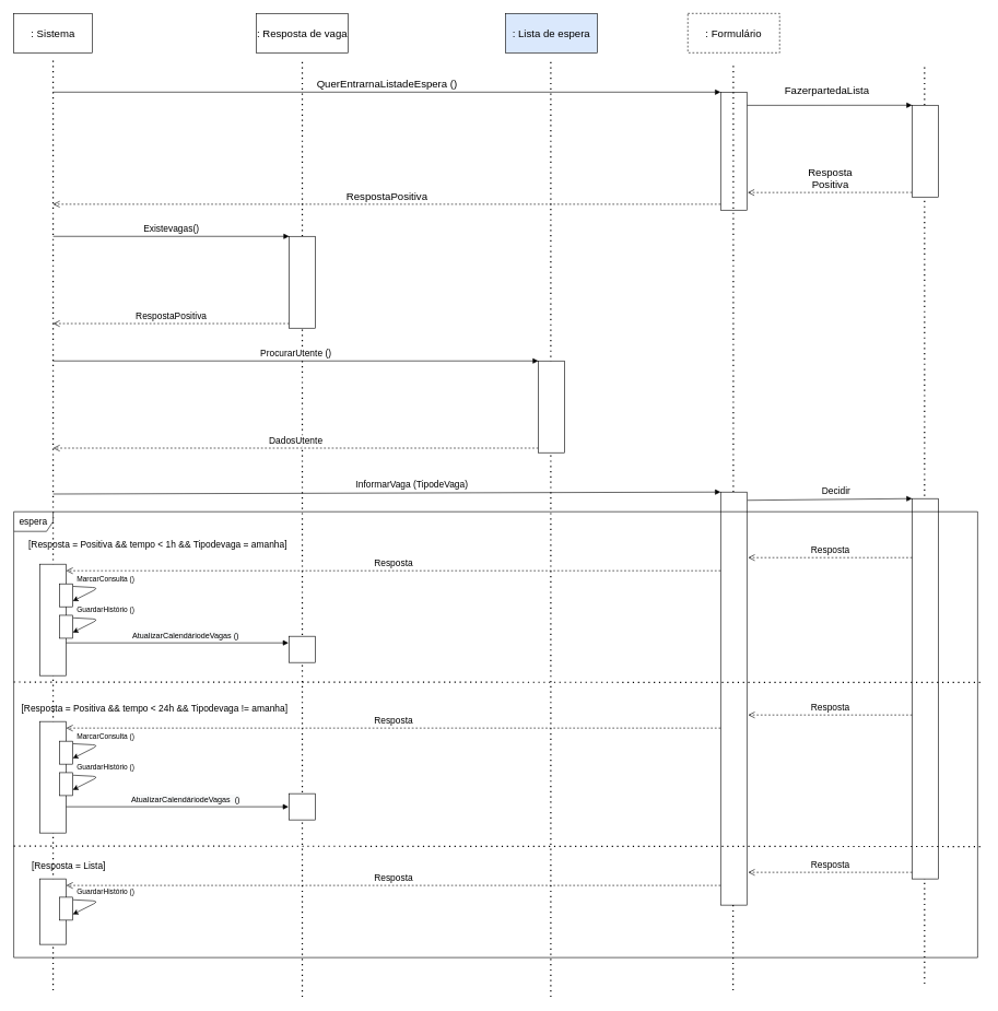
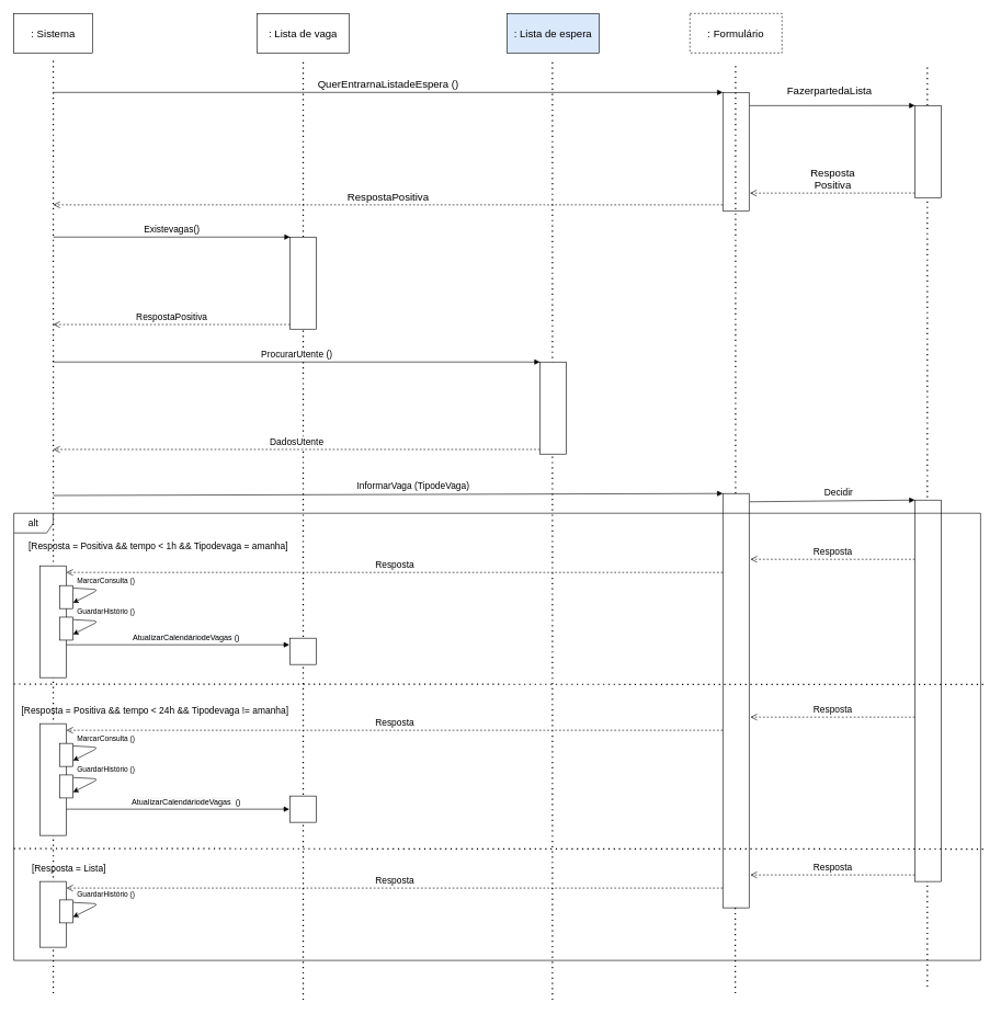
  <mxCell id="0" />
  <mxCell id="1" parent="0" />
  <mxCell id="2" value=": Sistema" style="rounded=0;whiteSpace=wrap;html=1;fontSize=16;" parent="1" vertex="1"><mxGeometry x="20" y="20" width="120" height="60" as="geometry" /></mxCell>
  <mxCell id="3" value="" style="endArrow=none;dashed=1;html=1;dashPattern=1 3;strokeWidth=2;fontSize=16;" parent="1" edge="1"><mxGeometry width="50" height="50" relative="1" as="geometry"><mxPoint x="80" y="1510" as="sourcePoint" /><mxPoint x="80" y="90" as="targetPoint" /></mxGeometry></mxCell>
- <mxCell id="4" value=": Resposta de vaga" style="rounded=0;whiteSpace=wrap;html=1;fontSize=16;" parent="1" vertex="1"><mxGeometry x="390" y="20" width="140" height="60" as="geometry" /></mxCell>
+ <mxCell id="4" value=": Lista de vaga" style="rounded=0;whiteSpace=wrap;html=1;fontSize=16;" parent="1" vertex="1"><mxGeometry x="390" y="20" width="140" height="60" as="geometry" /></mxCell>
  <mxCell id="5" value="" style="endArrow=none;dashed=1;html=1;dashPattern=1 3;strokeWidth=2;fontSize=16;" parent="1" source="14" edge="1"><mxGeometry width="50" height="50" relative="1" as="geometry"><mxPoint x="460" y="1000" as="sourcePoint" /><mxPoint x="460" y="90" as="targetPoint" /></mxGeometry></mxCell>
  <mxCell id="6" value=": Lista de espera" style="rounded=0;whiteSpace=wrap;html=1;fontSize=16;fillColor=#dae8fc;" parent="1" vertex="1"><mxGeometry x="770" y="20" width="140" height="60" as="geometry" /></mxCell>
  <mxCell id="7" value="" style="endArrow=none;dashed=1;html=1;dashPattern=1 3;strokeWidth=2;fontSize=16;" parent="1" edge="1"><mxGeometry width="50" height="50" relative="1" as="geometry"><mxPoint x="839" y="1520" as="sourcePoint" /><mxPoint x="839" y="90" as="targetPoint" /></mxGeometry></mxCell>
  <mxCell id="8" value="" style="endArrow=none;dashed=1;html=1;dashPattern=1 3;strokeWidth=2;fontSize=16;" parent="1" source="24" edge="1"><mxGeometry width="50" height="50" relative="1" as="geometry"><mxPoint x="1409" y="1160" as="sourcePoint" /><mxPoint x="1409" y="100" as="targetPoint" /></mxGeometry></mxCell>
  <mxCell id="9" value="" style="html=1;points=[];perimeter=orthogonalPerimeter;strokeColor=#000000;fontSize=16;" parent="1" vertex="1"><mxGeometry x="1098" y="140" width="40" height="180" as="geometry" /></mxCell>
  <mxCell id="10" value="QuerEntrarnaListadeEspera ()" style="html=1;verticalAlign=bottom;endArrow=block;entryX=0;entryY=0;fontSize=16;" parent="1" target="9" edge="1"><mxGeometry relative="1" as="geometry"><mxPoint x="80" y="140" as="sourcePoint" /></mxGeometry></mxCell>
  <mxCell id="11" value="RespostaPositiva" style="html=1;verticalAlign=bottom;endArrow=open;dashed=1;endSize=8;exitX=0;exitY=0.95;fontSize=16;" parent="1" source="9" edge="1"><mxGeometry relative="1" as="geometry"><mxPoint x="80" y="311" as="targetPoint" /></mxGeometry></mxCell>
  <mxCell id="12" value="Existevagas()" style="html=1;verticalAlign=bottom;endArrow=block;entryX=0;entryY=0;fontSize=14;" parent="1" target="14" edge="1"><mxGeometry relative="1" as="geometry"><mxPoint x="80" y="360" as="sourcePoint" /></mxGeometry></mxCell>
  <mxCell id="13" value="RespostaPositiva" style="html=1;verticalAlign=bottom;endArrow=open;dashed=1;endSize=8;exitX=0;exitY=0.95;fontSize=14;" parent="1" source="14" edge="1"><mxGeometry relative="1" as="geometry"><mxPoint x="80" y="493" as="targetPoint" /></mxGeometry></mxCell>
  <mxCell id="14" value="" style="html=1;points=[];perimeter=orthogonalPerimeter;strokeColor=#000000;" parent="1" vertex="1"><mxGeometry x="440" y="360" width="40" height="140" as="geometry" /></mxCell>
  <mxCell id="15" value="" style="endArrow=none;dashed=1;html=1;dashPattern=1 3;strokeWidth=2;fontSize=16;" parent="1" target="14" edge="1"><mxGeometry width="50" height="50" relative="1" as="geometry"><mxPoint x="460" y="1520" as="sourcePoint" /><mxPoint x="460" y="90" as="targetPoint" /></mxGeometry></mxCell>
  <mxCell id="16" value="ProcurarUtente ()" style="html=1;verticalAlign=bottom;endArrow=block;entryX=0;entryY=0;fontSize=14;" parent="1" target="18" edge="1"><mxGeometry relative="1" as="geometry"><mxPoint x="80" y="550" as="sourcePoint" /></mxGeometry></mxCell>
  <mxCell id="17" value="DadosUtente" style="html=1;verticalAlign=bottom;endArrow=open;dashed=1;endSize=8;exitX=0;exitY=0.95;fontSize=14;" parent="1" source="18" edge="1"><mxGeometry relative="1" as="geometry"><mxPoint x="80" y="683" as="targetPoint" /></mxGeometry></mxCell>
  <mxCell id="18" value="" style="html=1;points=[];perimeter=orthogonalPerimeter;strokeColor=#000000;" parent="1" vertex="1"><mxGeometry x="820" y="550" width="40" height="140" as="geometry" /></mxCell>
  <mxCell id="19" value="InformarVaga (TipodeVaga)" style="html=1;verticalAlign=bottom;endArrow=block;entryX=0;entryY=0;fontSize=14;" parent="1" target="26" edge="1"><mxGeometry x="0.075" y="1" relative="1" as="geometry"><mxPoint x="80" y="753" as="sourcePoint" /><mxPoint as="offset" /></mxGeometry></mxCell>
  <mxCell id="20" value=": Formulário" style="rounded=0;whiteSpace=wrap;html=1;fontSize=16;dashed=1;" parent="1" vertex="1"><mxGeometry x="1048" y="20" width="140" height="60" as="geometry" /></mxCell>
  <mxCell id="21" value="" style="endArrow=none;dashed=1;html=1;dashPattern=1 3;strokeWidth=2;fontSize=16;" parent="1" source="26" edge="1"><mxGeometry width="50" height="50" relative="1" as="geometry"><mxPoint x="1117.41" y="1170" as="sourcePoint" /><mxPoint x="1117.41" y="100" as="targetPoint" /></mxGeometry></mxCell>
  <mxCell id="22" value="FazerpartedaLista" style="html=1;verticalAlign=bottom;endArrow=block;entryX=0;entryY=0;fontSize=16;exitX=1.014;exitY=0.112;exitDx=0;exitDy=0;exitPerimeter=0;" parent="1" source="9" target="24" edge="1"><mxGeometry x="-0.034" y="10" relative="1" as="geometry"><mxPoint x="1138" y="150" as="sourcePoint" /><mxPoint as="offset" /></mxGeometry></mxCell>
  <mxCell id="23" value="Resposta&lt;br&gt;Positiva" style="html=1;verticalAlign=bottom;endArrow=open;dashed=1;endSize=8;exitX=0;exitY=0.95;fontSize=16;entryX=1.033;entryY=0.851;entryDx=0;entryDy=0;entryPerimeter=0;" parent="1" source="24" target="9" edge="1"><mxGeometry relative="1" as="geometry"><mxPoint x="1138" y="283" as="targetPoint" /></mxGeometry></mxCell>
  <mxCell id="24" value="" style="html=1;points=[];perimeter=orthogonalPerimeter;strokeColor=#000000;fontSize=16;" parent="1" vertex="1"><mxGeometry x="1390" y="160" width="40" height="140" as="geometry" /></mxCell>
  <mxCell id="25" value="" style="endArrow=none;dashed=1;html=1;dashPattern=1 3;strokeWidth=2;fontSize=16;" parent="1" target="24" edge="1"><mxGeometry width="50" height="50" relative="1" as="geometry"><mxPoint x="1409" y="1500" as="sourcePoint" /><mxPoint x="1409" y="100" as="targetPoint" /></mxGeometry></mxCell>
  <mxCell id="26" value="" style="html=1;points=[];perimeter=orthogonalPerimeter;strokeColor=#000000;" parent="1" vertex="1"><mxGeometry x="1098" y="750" width="40" height="630" as="geometry" /></mxCell>
  <mxCell id="27" value="" style="endArrow=none;dashed=1;html=1;dashPattern=1 3;strokeWidth=2;fontSize=16;" parent="1" edge="1"><mxGeometry width="50" height="50" relative="1" as="geometry"><mxPoint x="1117" y="1510" as="sourcePoint" /><mxPoint x="1117" y="1380" as="targetPoint" /></mxGeometry></mxCell>
  <mxCell id="28" value="Decidir" style="html=1;verticalAlign=bottom;endArrow=block;entryX=0;entryY=0;fontSize=14;exitX=1.026;exitY=0.02;exitDx=0;exitDy=0;exitPerimeter=0;" parent="1" source="26" target="29" edge="1"><mxGeometry x="0.075" y="1" relative="1" as="geometry"><mxPoint x="1141.6" y="760" as="sourcePoint" /><mxPoint as="offset" /></mxGeometry></mxCell>
  <mxCell id="29" value="" style="html=1;points=[];perimeter=orthogonalPerimeter;strokeColor=#000000;" parent="1" vertex="1"><mxGeometry x="1390" y="760" width="40" height="580" as="geometry" /></mxCell>
- <mxCell id="30" value="espera" style="shape=umlFrame;whiteSpace=wrap;html=1;fontSize=14;" parent="1" vertex="1"><mxGeometry x="20" y="780" width="1470" height="680" as="geometry" /></mxCell>
+ <mxCell id="30" value="alt" style="shape=umlFrame;whiteSpace=wrap;html=1;fontSize=14;" parent="1" vertex="1"><mxGeometry x="20" y="780" width="1470" height="680" as="geometry" /></mxCell>
  <mxCell id="31" value="[Resposta = Positiva &amp;amp;&amp;amp; tempo &amp;lt; 1h &amp;amp;&amp;amp; Tipodevaga = amanha]" style="text;html=1;strokeColor=none;fillColor=none;align=center;verticalAlign=middle;whiteSpace=wrap;rounded=0;fontSize=14;" parent="1" vertex="1"><mxGeometry x="40" y="820" width="400" height="20" as="geometry" /></mxCell>
  <mxCell id="32" value="[Resposta = Positiva &amp;amp;&amp;amp; tempo &amp;lt; 24h &amp;amp;&amp;amp; Tipodevaga != amanha]" style="text;html=1;strokeColor=none;fillColor=none;align=center;verticalAlign=middle;whiteSpace=wrap;rounded=0;fontSize=14;" parent="1" vertex="1"><mxGeometry x="30" y="1070" width="410" height="20" as="geometry" /></mxCell>
  <mxCell id="33" value="Resposta" style="html=1;verticalAlign=bottom;endArrow=open;dashed=1;endSize=8;fontSize=14;" parent="1" edge="1"><mxGeometry relative="1" as="geometry"><mxPoint x="1140" y="850" as="targetPoint" /><mxPoint x="1390" y="850" as="sourcePoint" /></mxGeometry></mxCell>
  <mxCell id="34" value="Resposta" style="html=1;verticalAlign=bottom;endArrow=open;dashed=1;endSize=8;fontSize=14;" parent="1" edge="1"><mxGeometry relative="1" as="geometry"><mxPoint x="100" y="870" as="targetPoint" /><mxPoint x="1098" y="870" as="sourcePoint" /></mxGeometry></mxCell>
  <mxCell id="35" value="" style="html=1;points=[];perimeter=orthogonalPerimeter;strokeColor=#000000;" parent="1" vertex="1"><mxGeometry x="60" y="860" width="40" height="170" as="geometry" /></mxCell>
  <mxCell id="36" value="" style="rounded=0;whiteSpace=wrap;html=1;fillColor=#FFFFFF;gradientColor=none;" parent="1" vertex="1"><mxGeometry x="90" y="937.97" width="20" height="35" as="geometry" /></mxCell>
  <mxCell id="37" value="" style="endArrow=classic;html=1;exitX=1.031;exitY=0.111;exitDx=0;exitDy=0;entryX=1;entryY=0.75;entryDx=0;entryDy=0;exitPerimeter=0;" parent="1" source="36" target="36" edge="1"><mxGeometry width="50" height="50" relative="1" as="geometry"><mxPoint x="30" y="972.97" as="sourcePoint" /><mxPoint x="180" y="952.97" as="targetPoint" /><Array as="points"><mxPoint x="150" y="943.97" /></Array></mxGeometry></mxCell>
  <mxCell id="38" value="GuardarHistório ()" style="edgeLabel;html=1;align=center;verticalAlign=middle;resizable=0;points=[];fontSize=11;" parent="37" vertex="1" connectable="0"><mxGeometry x="-0.61" relative="1" as="geometry"><mxPoint x="32.74" y="-12.74" as="offset" /></mxGeometry></mxCell>
  <mxCell id="39" value="&lt;span style=&quot;font-size: 12px ; text-align: left ; background-color: rgb(248 , 249 , 250)&quot;&gt;AtualizarCalendáriodeVagas ()&lt;/span&gt;" style="html=1;verticalAlign=bottom;endArrow=block;fontSize=14;" parent="1" edge="1"><mxGeometry x="0.075" y="1" relative="1" as="geometry"><mxPoint x="100" y="980" as="sourcePoint" /><mxPoint x="439" y="980" as="targetPoint" /><mxPoint as="offset" /></mxGeometry></mxCell>
  <mxCell id="40" value="" style="html=1;points=[];perimeter=orthogonalPerimeter;strokeColor=#000000;" parent="1" vertex="1"><mxGeometry x="440" y="970" width="40" height="40" as="geometry" /></mxCell>
  <mxCell id="41" value="" style="rounded=0;whiteSpace=wrap;html=1;fillColor=#FFFFFF;gradientColor=none;" parent="1" vertex="1"><mxGeometry x="90" y="890" width="20" height="35" as="geometry" /></mxCell>
  <mxCell id="42" value="" style="endArrow=classic;html=1;exitX=1.031;exitY=0.111;exitDx=0;exitDy=0;entryX=1;entryY=0.75;entryDx=0;entryDy=0;exitPerimeter=0;" parent="1" source="41" target="41" edge="1"><mxGeometry width="50" height="50" relative="1" as="geometry"><mxPoint x="30" y="925" as="sourcePoint" /><mxPoint x="180" y="905" as="targetPoint" /><Array as="points"><mxPoint x="150" y="896" /></Array></mxGeometry></mxCell>
  <mxCell id="43" value="MarcarConsulta ()" style="edgeLabel;html=1;align=center;verticalAlign=middle;resizable=0;points=[];fontSize=11;" parent="42" vertex="1" connectable="0"><mxGeometry x="-0.61" relative="1" as="geometry"><mxPoint x="32.74" y="-12.74" as="offset" /></mxGeometry></mxCell>
  <mxCell id="44" value="Resposta" style="html=1;verticalAlign=bottom;endArrow=open;dashed=1;endSize=8;fontSize=14;" parent="1" edge="1"><mxGeometry relative="1" as="geometry"><mxPoint x="1140" y="1090" as="targetPoint" /><mxPoint x="1390" y="1090" as="sourcePoint" /></mxGeometry></mxCell>
  <mxCell id="45" value="Resposta" style="html=1;verticalAlign=bottom;endArrow=open;dashed=1;endSize=8;fontSize=14;" parent="1" edge="1"><mxGeometry relative="1" as="geometry"><mxPoint x="100" y="1110" as="targetPoint" /><mxPoint x="1098" y="1110" as="sourcePoint" /></mxGeometry></mxCell>
  <mxCell id="46" value="" style="html=1;points=[];perimeter=orthogonalPerimeter;strokeColor=#000000;" parent="1" vertex="1"><mxGeometry x="60" y="1100" width="40" height="170" as="geometry" /></mxCell>
  <mxCell id="47" value="" style="rounded=0;whiteSpace=wrap;html=1;fillColor=#FFFFFF;gradientColor=none;" parent="1" vertex="1"><mxGeometry x="90" y="1177.97" width="20" height="35" as="geometry" /></mxCell>
  <mxCell id="48" value="" style="endArrow=classic;html=1;exitX=1.031;exitY=0.111;exitDx=0;exitDy=0;entryX=1;entryY=0.75;entryDx=0;entryDy=0;exitPerimeter=0;" parent="1" source="47" target="47" edge="1"><mxGeometry width="50" height="50" relative="1" as="geometry"><mxPoint x="30" y="1212.97" as="sourcePoint" /><mxPoint x="180" y="1192.97" as="targetPoint" /><Array as="points"><mxPoint x="150" y="1183.97" /></Array></mxGeometry></mxCell>
  <mxCell id="49" value="GuardarHistório ()" style="edgeLabel;html=1;align=center;verticalAlign=middle;resizable=0;points=[];fontSize=11;" parent="48" vertex="1" connectable="0"><mxGeometry x="-0.61" relative="1" as="geometry"><mxPoint x="32.74" y="-12.74" as="offset" /></mxGeometry></mxCell>
  <mxCell id="50" value="&lt;span style=&quot;font-size: 12px ; text-align: left ; background-color: rgb(248 , 249 , 250)&quot;&gt;AtualizarCalendáriodeVagas&amp;nbsp; ()&lt;/span&gt;" style="html=1;verticalAlign=bottom;endArrow=block;fontSize=14;" parent="1" edge="1"><mxGeometry x="0.075" y="1" relative="1" as="geometry"><mxPoint x="100" y="1230" as="sourcePoint" /><mxPoint x="439" y="1230" as="targetPoint" /><mxPoint as="offset" /></mxGeometry></mxCell>
  <mxCell id="51" value="" style="html=1;points=[];perimeter=orthogonalPerimeter;strokeColor=#000000;" parent="1" vertex="1"><mxGeometry x="440" y="1210" width="40" height="40" as="geometry" /></mxCell>
  <mxCell id="52" value="" style="rounded=0;whiteSpace=wrap;html=1;fillColor=#FFFFFF;gradientColor=none;" parent="1" vertex="1"><mxGeometry x="90" y="1130" width="20" height="35" as="geometry" /></mxCell>
  <mxCell id="53" value="" style="endArrow=classic;html=1;exitX=1.031;exitY=0.111;exitDx=0;exitDy=0;entryX=1;entryY=0.75;entryDx=0;entryDy=0;exitPerimeter=0;" parent="1" source="52" target="52" edge="1"><mxGeometry width="50" height="50" relative="1" as="geometry"><mxPoint x="30" y="1165" as="sourcePoint" /><mxPoint x="180" y="1145" as="targetPoint" /><Array as="points"><mxPoint x="150" y="1136" /></Array></mxGeometry></mxCell>
  <mxCell id="54" value="MarcarConsulta ()" style="edgeLabel;html=1;align=center;verticalAlign=middle;resizable=0;points=[];fontSize=11;" parent="53" vertex="1" connectable="0"><mxGeometry x="-0.61" relative="1" as="geometry"><mxPoint x="32.74" y="-12.74" as="offset" /></mxGeometry></mxCell>
  <mxCell id="55" value="[Resposta = Lista]" style="text;html=1;strokeColor=none;fillColor=none;align=center;verticalAlign=middle;whiteSpace=wrap;rounded=0;fontSize=14;" parent="1" vertex="1"><mxGeometry x="30" y="1310" width="148" height="20" as="geometry" /></mxCell>
  <mxCell id="56" value="Resposta" style="html=1;verticalAlign=bottom;endArrow=open;dashed=1;endSize=8;fontSize=14;" parent="1" edge="1"><mxGeometry relative="1" as="geometry"><mxPoint x="1140" y="1330" as="targetPoint" /><mxPoint x="1390" y="1330" as="sourcePoint" /></mxGeometry></mxCell>
  <mxCell id="57" value="Resposta" style="html=1;verticalAlign=bottom;endArrow=open;dashed=1;endSize=8;fontSize=14;" parent="1" edge="1"><mxGeometry relative="1" as="geometry"><mxPoint x="100" y="1350" as="targetPoint" /><mxPoint x="1098" y="1350" as="sourcePoint" /></mxGeometry></mxCell>
  <mxCell id="58" value="" style="html=1;points=[];perimeter=orthogonalPerimeter;strokeColor=#000000;" parent="1" vertex="1"><mxGeometry x="60" y="1340" width="40" height="100" as="geometry" /></mxCell>
  <mxCell id="59" value="" style="rounded=0;whiteSpace=wrap;html=1;fillColor=#FFFFFF;gradientColor=none;" parent="1" vertex="1"><mxGeometry x="90" y="1367.97" width="20" height="35" as="geometry" /></mxCell>
  <mxCell id="60" value="" style="endArrow=classic;html=1;exitX=1.031;exitY=0.111;exitDx=0;exitDy=0;entryX=1;entryY=0.75;entryDx=0;entryDy=0;exitPerimeter=0;" parent="1" source="59" target="59" edge="1"><mxGeometry width="50" height="50" relative="1" as="geometry"><mxPoint x="30" y="1402.97" as="sourcePoint" /><mxPoint x="180" y="1382.97" as="targetPoint" /><Array as="points"><mxPoint x="150" y="1373.97" /></Array></mxGeometry></mxCell>
  <mxCell id="61" value="GuardarHistório ()" style="edgeLabel;html=1;align=center;verticalAlign=middle;resizable=0;points=[];fontSize=11;" parent="60" vertex="1" connectable="0"><mxGeometry x="-0.61" relative="1" as="geometry"><mxPoint x="32.74" y="-12.74" as="offset" /></mxGeometry></mxCell>
  <mxCell id="62" value="" style="endArrow=none;dashed=1;html=1;dashPattern=1 3;strokeWidth=2;exitX=0;exitY=0.382;exitDx=0;exitDy=0;exitPerimeter=0;entryX=1.006;entryY=0.383;entryDx=0;entryDy=0;entryPerimeter=0;" parent="1" source="30" target="30" edge="1"><mxGeometry width="50" height="50" relative="1" as="geometry"><mxPoint x="410" y="1190" as="sourcePoint" /><mxPoint x="460" y="1140" as="targetPoint" /></mxGeometry></mxCell>
  <mxCell id="63" value="" style="endArrow=none;dashed=1;html=1;dashPattern=1 3;strokeWidth=2;exitX=0;exitY=0.382;exitDx=0;exitDy=0;exitPerimeter=0;entryX=1.006;entryY=0.383;entryDx=0;entryDy=0;entryPerimeter=0;" parent="1" edge="1"><mxGeometry width="50" height="50" relative="1" as="geometry"><mxPoint x="20" y="1290" as="sourcePoint" /><mxPoint x="1498.82" y="1290.68" as="targetPoint" /></mxGeometry></mxCell>
